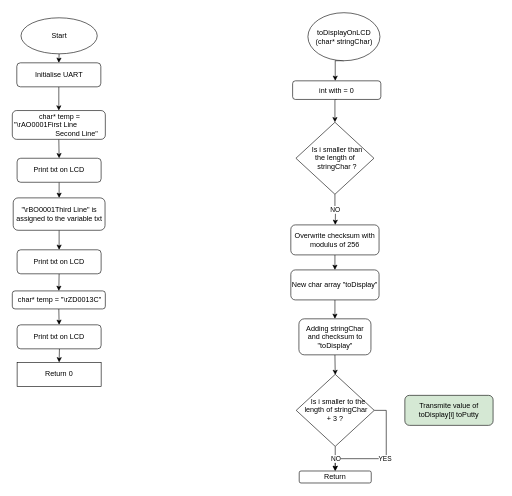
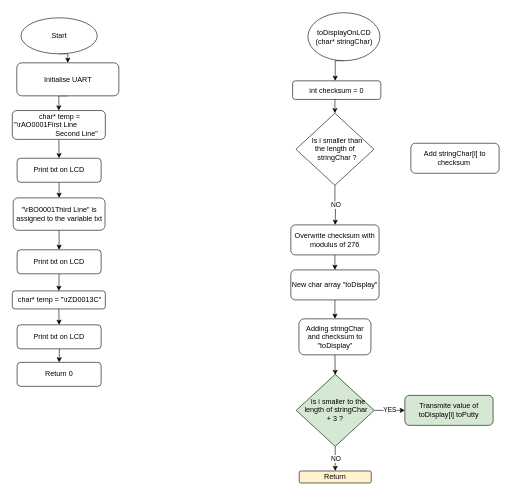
  <mxCell id="0" />
  <mxCell id="1" parent="0" />
  <mxCell id="2" style="edgeStyle=orthogonalEdgeStyle;rounded=0;orthogonalLoop=1;jettySize=auto;html=1;exitX=0.5;exitY=1;exitDx=0;exitDy=0;entryX=0.5;entryY=0;entryDx=0;entryDy=0;" parent="1" source="3" target="5" edge="1"><mxGeometry relative="1" as="geometry" /></mxCell>
  <mxCell id="3" value="Start" style="ellipse;whiteSpace=wrap;html=1;" parent="1" vertex="1"><mxGeometry x="34.5" y="29" width="127" height="60" as="geometry" /></mxCell>
  <mxCell id="4" style="edgeStyle=orthogonalEdgeStyle;rounded=0;orthogonalLoop=1;jettySize=auto;html=1;exitX=0.5;exitY=1;exitDx=0;exitDy=0;entryX=0.5;entryY=0;entryDx=0;entryDy=0;" parent="1" source="5" target="7" edge="1"><mxGeometry relative="1" as="geometry" /></mxCell>
- <mxCell id="5" value="Initialise UART" style="rounded=1;whiteSpace=wrap;html=1;" parent="1" vertex="1"><mxGeometry x="27.5" y="104" width="140" height="40" as="geometry" /></mxCell>
+ <mxCell id="5" value="Initialise UART" style="rounded=1;whiteSpace=wrap;html=1;" parent="1" vertex="1"><mxGeometry x="27.5" y="104" width="170" height="55" as="geometry" /></mxCell>
  <mxCell id="6" style="edgeStyle=orthogonalEdgeStyle;rounded=0;orthogonalLoop=1;jettySize=auto;html=1;exitX=0.5;exitY=1;exitDx=0;exitDy=0;entryX=0.5;entryY=0;entryDx=0;entryDy=0;" parent="1" source="7" target="22" edge="1"><mxGeometry relative="1" as="geometry" /></mxCell>
  <mxCell id="7" value="&amp;nbsp;char* temp = &quot;\rAO0001First Line&amp;nbsp; &amp;nbsp; &amp;nbsp; &amp;nbsp; &amp;nbsp; &amp;nbsp; &amp;nbsp; &amp;nbsp; &amp;nbsp; &amp;nbsp; &amp;nbsp; &amp;nbsp; &amp;nbsp; &amp;nbsp; &amp;nbsp; &amp;nbsp; Second Line&quot;" style="rounded=1;whiteSpace=wrap;html=1;" parent="1" vertex="1"><mxGeometry x="20" y="183.5" width="155" height="48" as="geometry" /></mxCell>
  <mxCell id="8" style="edgeStyle=orthogonalEdgeStyle;rounded=0;orthogonalLoop=1;jettySize=auto;html=1;exitX=0.5;exitY=1;exitDx=0;exitDy=0;entryX=0.5;entryY=0;entryDx=0;entryDy=0;" parent="1" source="9" target="11" edge="1"><mxGeometry relative="1" as="geometry" /></mxCell>
- <mxCell id="9" value="int with = 0" style="rounded=1;whiteSpace=wrap;html=1;" parent="1" vertex="1"><mxGeometry x="487" y="134" width="147" height="31" as="geometry" /></mxCell>
+ <mxCell id="9" value="int checksum = 0" style="rounded=1;whiteSpace=wrap;html=1;" parent="1" vertex="1"><mxGeometry x="487" y="134" width="147" height="31" as="geometry" /></mxCell>
  <mxCell id="10" value="NO" style="edgeStyle=orthogonalEdgeStyle;rounded=0;orthogonalLoop=1;jettySize=auto;html=1;exitX=0.5;exitY=1;exitDx=0;exitDy=0;" parent="1" source="11" edge="1"><mxGeometry relative="1" as="geometry"><mxPoint x="558" y="374" as="targetPoint" /></mxGeometry></mxCell>
- <mxCell id="11" value="&amp;nbsp; &amp;nbsp; &amp;nbsp; &amp;nbsp;Is i smaller than&amp;nbsp; &amp;nbsp; &amp;nbsp; &amp;nbsp; &amp;nbsp; &amp;nbsp; &amp;nbsp; &amp;nbsp;the length of&amp;nbsp; &amp;nbsp; &amp;nbsp; &amp;nbsp; &amp;nbsp; &amp;nbsp; stringChar ?" style="rhombus;whiteSpace=wrap;html=1;" parent="1" vertex="1"><mxGeometry x="492.5" y="203" width="130" height="120" as="geometry" /></mxCell>
+ <mxCell id="11" value="&amp;nbsp; &amp;nbsp; &amp;nbsp; &amp;nbsp;Is i smaller than&amp;nbsp; &amp;nbsp; &amp;nbsp; &amp;nbsp; &amp;nbsp; &amp;nbsp; &amp;nbsp; &amp;nbsp;the length of&amp;nbsp; &amp;nbsp; &amp;nbsp; &amp;nbsp; &amp;nbsp; &amp;nbsp; stringChar ?" style="rhombus;whiteSpace=wrap;html=1;" parent="1" vertex="1"><mxGeometry x="492.5" y="188" width="130" height="120" as="geometry" /></mxCell>
+ <mxCell id="12" value="Add&amp;nbsp;stringChar[i] to checksum&amp;nbsp;" style="rounded=1;whiteSpace=wrap;html=1;" parent="1" vertex="1"><mxGeometry x="684" y="238" width="147" height="50" as="geometry" /></mxCell>
  <mxCell id="13" style="edgeStyle=orthogonalEdgeStyle;rounded=0;orthogonalLoop=1;jettySize=auto;html=1;exitX=0.5;exitY=1;exitDx=0;exitDy=0;entryX=0.5;entryY=0;entryDx=0;entryDy=0;" parent="1" source="14" target="16" edge="1"><mxGeometry relative="1" as="geometry" /></mxCell>
- <mxCell id="14" value="Overwrite checksum with modulus of 256" style="rounded=1;whiteSpace=wrap;html=1;" parent="1" vertex="1"><mxGeometry x="484" y="374" width="147" height="50" as="geometry" /></mxCell>
+ <mxCell id="14" value="Overwrite checksum with modulus of 276" style="rounded=1;whiteSpace=wrap;html=1;" parent="1" vertex="1"><mxGeometry x="484" y="374" width="147" height="50" as="geometry" /></mxCell>
  <mxCell id="15" style="edgeStyle=orthogonalEdgeStyle;rounded=0;orthogonalLoop=1;jettySize=auto;html=1;exitX=0.5;exitY=1;exitDx=0;exitDy=0;entryX=0.5;entryY=0;entryDx=0;entryDy=0;" parent="1" source="16" target="35" edge="1"><mxGeometry relative="1" as="geometry"><mxPoint x="558" y="524" as="targetPoint" /></mxGeometry></mxCell>
  <mxCell id="16" value="New char array &quot;toDisplay&quot;" style="rounded=1;whiteSpace=wrap;html=1;" parent="1" vertex="1"><mxGeometry x="484" y="449" width="147" height="50" as="geometry" /></mxCell>
- <mxCell id="17" value="YES" style="edgeStyle=orthogonalEdgeStyle;rounded=0;orthogonalLoop=1;jettySize=auto;html=1;exitX=1;exitY=0.5;exitDx=0;exitDy=0;" parent="1" source="19" target="36" edge="1"><mxGeometry relative="1" as="geometry"><mxPoint x="654" y="683" as="targetPoint" /></mxGeometry></mxCell>
+ <mxCell id="17" value="YES" style="edgeStyle=orthogonalEdgeStyle;rounded=0;orthogonalLoop=1;jettySize=auto;html=1;exitX=1;exitY=0.5;exitDx=0;exitDy=0;entryX=0;entryY=0.5;entryDx=0;entryDy=0;" parent="1" source="19" target="20" edge="1"><mxGeometry relative="1" as="geometry"><mxPoint x="654" y="683" as="targetPoint" /></mxGeometry></mxCell>
  <mxCell id="18" value="NO" style="edgeStyle=orthogonalEdgeStyle;rounded=0;orthogonalLoop=1;jettySize=auto;html=1;exitX=0.5;exitY=1;exitDx=0;exitDy=0;" parent="1" source="19" edge="1"><mxGeometry relative="1" as="geometry"><mxPoint x="558" y="784" as="targetPoint" /></mxGeometry></mxCell>
- <mxCell id="19" value="&amp;nbsp; &amp;nbsp;Is i smaller to the &lt;br&gt;&amp;nbsp;length of stringChar &lt;br&gt;+ 3 ?" style="rhombus;whiteSpace=wrap;html=1;" parent="1" vertex="1"><mxGeometry x="493" y="623" width="130" height="120" as="geometry" /></mxCell>
+ <mxCell id="19" value="&amp;nbsp; &amp;nbsp;Is i smaller to the &lt;br&gt;&amp;nbsp;length of stringChar &lt;br&gt;+ 3 ?" style="rhombus;whiteSpace=wrap;html=1;fillColor=#d5e8d4;" parent="1" vertex="1"><mxGeometry x="493" y="623" width="130" height="120" as="geometry" /></mxCell>
  <mxCell id="20" value="Transmite value of toDisplay[i] toPutty" style="rounded=1;whiteSpace=wrap;html=1;fillColor=#d5e8d4;" parent="1" vertex="1"><mxGeometry x="674" y="658" width="147" height="50" as="geometry" /></mxCell>
  <mxCell id="21" style="edgeStyle=orthogonalEdgeStyle;rounded=0;orthogonalLoop=1;jettySize=auto;html=1;exitX=0.5;exitY=1;exitDx=0;exitDy=0;entryX=0.5;entryY=0;entryDx=0;entryDy=0;" parent="1" source="22" target="24" edge="1"><mxGeometry relative="1" as="geometry" /></mxCell>
  <mxCell id="22" value="Print txt on LCD" style="rounded=1;whiteSpace=wrap;html=1;" parent="1" vertex="1"><mxGeometry x="28" y="263" width="140" height="40" as="geometry" /></mxCell>
  <mxCell id="23" style="edgeStyle=orthogonalEdgeStyle;rounded=0;orthogonalLoop=1;jettySize=auto;html=1;exitX=0.5;exitY=1;exitDx=0;exitDy=0;entryX=0.5;entryY=0;entryDx=0;entryDy=0;" parent="1" source="24" target="28" edge="1"><mxGeometry relative="1" as="geometry" /></mxCell>
  <mxCell id="24" value="&quot;\rBO0001Third Line&quot; is assigned to the variable txt" style="rounded=1;whiteSpace=wrap;html=1;" parent="1" vertex="1"><mxGeometry x="21.5" y="329" width="153" height="54" as="geometry" /></mxCell>
  <mxCell id="25" style="edgeStyle=orthogonalEdgeStyle;rounded=0;orthogonalLoop=1;jettySize=auto;html=1;exitX=0.5;exitY=1;exitDx=0;exitDy=0;entryX=0.5;entryY=0;entryDx=0;entryDy=0;" parent="1" target="26" edge="1"><mxGeometry relative="1" as="geometry"><mxPoint x="98.5" y="580.5" as="sourcePoint" /></mxGeometry></mxCell>
- <mxCell id="26" value="Return 0" style="whiteSpace=wrap;html=1;rounded=0;" parent="1" vertex="1"><mxGeometry x="28" y="603" width="140" height="40" as="geometry" /></mxCell>
+ <mxCell id="26" value="Return 0" style="rounded=1;whiteSpace=wrap;html=1;" parent="1" vertex="1"><mxGeometry x="28" y="603" width="140" height="40" as="geometry" /></mxCell>
  <mxCell id="27" style="edgeStyle=orthogonalEdgeStyle;rounded=0;orthogonalLoop=1;jettySize=auto;html=1;exitX=0.5;exitY=1;exitDx=0;exitDy=0;entryX=0.5;entryY=0;entryDx=0;entryDy=0;" parent="1" source="28" target="30" edge="1"><mxGeometry relative="1" as="geometry" /></mxCell>
  <mxCell id="28" value="Print txt on LCD" style="rounded=1;whiteSpace=wrap;html=1;" parent="1" vertex="1"><mxGeometry x="28" y="415.5" width="140" height="40" as="geometry" /></mxCell>
  <mxCell id="29" style="edgeStyle=orthogonalEdgeStyle;rounded=0;orthogonalLoop=1;jettySize=auto;html=1;exitX=0.5;exitY=1;exitDx=0;exitDy=0;entryX=0.5;entryY=0;entryDx=0;entryDy=0;" parent="1" source="30" target="31" edge="1"><mxGeometry relative="1" as="geometry" /></mxCell>
  <mxCell id="30" value="&amp;nbsp;char* temp = &quot;\rZD0013C&quot;" style="rounded=1;whiteSpace=wrap;html=1;" parent="1" vertex="1"><mxGeometry x="20" y="484" width="155" height="30" as="geometry" /></mxCell>
  <mxCell id="31" value="Print txt on LCD" style="rounded=1;whiteSpace=wrap;html=1;" parent="1" vertex="1"><mxGeometry x="28" y="540.5" width="140" height="40" as="geometry" /></mxCell>
  <mxCell id="32" style="edgeStyle=orthogonalEdgeStyle;rounded=0;orthogonalLoop=1;jettySize=auto;html=1;exitX=0.5;exitY=1;exitDx=0;exitDy=0;" parent="1" source="33" edge="1"><mxGeometry relative="1" as="geometry"><mxPoint x="558" y="134" as="targetPoint" /></mxGeometry></mxCell>
  <mxCell id="33" value="toDisplayOnLCD (char* stringChar)" style="ellipse;whiteSpace=wrap;html=1;" parent="1" vertex="1"><mxGeometry x="512.5" y="20.5" width="120" height="80" as="geometry" /></mxCell>
  <mxCell id="34" style="edgeStyle=orthogonalEdgeStyle;rounded=0;orthogonalLoop=1;jettySize=auto;html=1;exitX=0.5;exitY=1;exitDx=0;exitDy=0;" parent="1" source="35" edge="1"><mxGeometry relative="1" as="geometry"><mxPoint x="558" y="624" as="targetPoint" /></mxGeometry></mxCell>
  <mxCell id="35" value="Adding stringChar and checksum to &quot;toDisplay&quot;" style="rounded=1;whiteSpace=wrap;html=1;" parent="1" vertex="1"><mxGeometry x="497.5" y="530.5" width="120" height="60" as="geometry" /></mxCell>
- <mxCell id="36" value="Return" style="rounded=1;whiteSpace=wrap;html=1;" parent="1" vertex="1"><mxGeometry x="498" y="784" width="120" height="20" as="geometry" /></mxCell>
+ <mxCell id="36" value="Return" style="rounded=1;whiteSpace=wrap;html=1;fillColor=#fff2cc;" parent="1" vertex="1"><mxGeometry x="498" y="784" width="120" height="20" as="geometry" /></mxCell>
